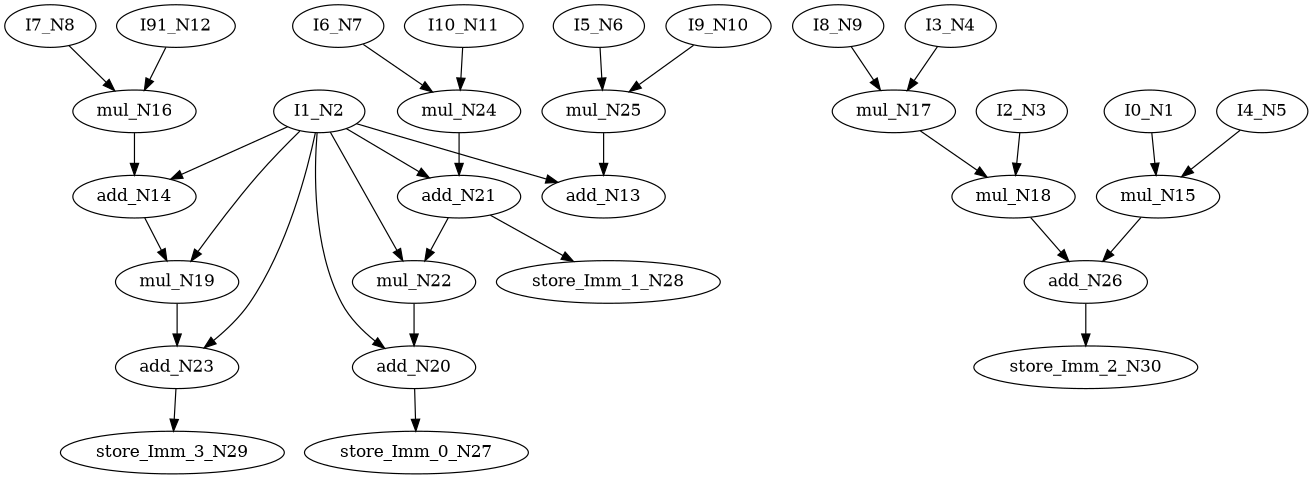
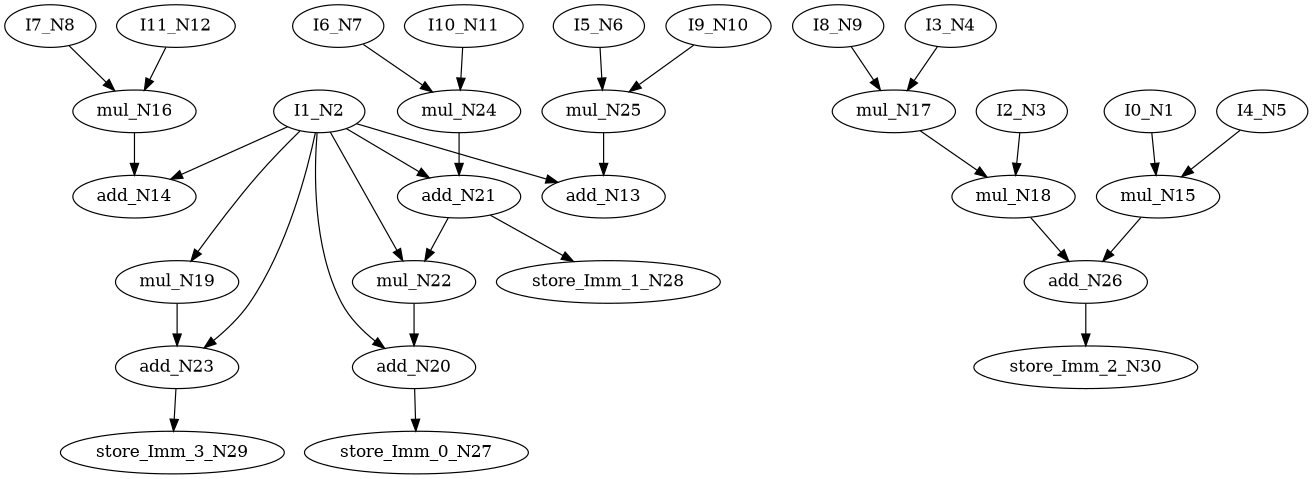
  digraph {
    node [color=black ntype=operation]
    n1 [label=store_Imm_3_N29]
    n2 [label=store_Imm_1_N28]
    n3 [label=add_N23]
    n4 [label=mul_N22]
    n5 [label=add_N20]
    n6 [label=store_Imm_0_N27]
    n7 [label=add_N21]
    n8 [label=add_N26]
    n9 [label=store_Imm_2_N30]
    n10 [label=mul_N25]
    n11 [label=add_N13]
    n12 [label=mul_N24]
    n13 [label=I7_N8 ntype=invar]
    n14 [label=mul_N16]
    n15 [label=add_N14]
    n16 [label=I8_N9 ntype=invar]
    n17 [label=mul_N17]
    n18 [label=mul_N18]
    n19 [label=I0_N1 ntype=invar]
    n20 [label=mul_N15]
    n21 [label=I1_N2 ntype=invar]
    n22 [label=mul_N19]
    n23 [label=I2_N3 ntype=invar]
    n24 [label=I3_N4 ntype=invar]
    n25 [label=I4_N5 ntype=invar]
    n26 [label=I5_N6 ntype=invar]
    n27 [label=I6_N7 ntype=invar]
-   n28 [label=I91_N12 ntype=invar]
+   n28 [label=I11_N12 ntype=invar]
    n29 [label=I9_N10 ntype=invar]
    n30 [label=I10_N11 ntype=invar]
    n3 -> n1
    n4 -> n5
    n5 -> n6
    n7 -> n2
    n7 -> n4
    n8 -> n9
    n10 -> n11
    n12 -> n7
    n13 -> n14
    n14 -> n15
-   n15 -> n22
    n16 -> n17
    n17 -> n18
    n18 -> n8
    n19 -> n20
    n20 -> n8
    n21 -> n3
    n21 -> n4
    n21 -> n5
    n21 -> n7
    n21 -> n11
    n21 -> n15
    n21 -> n22
    n22 -> n3
    n23 -> n18
    n24 -> n17
    n25 -> n20
    n26 -> n10
    n27 -> n12
    n28 -> n14
    n29 -> n10
    n30 -> n12
  }
